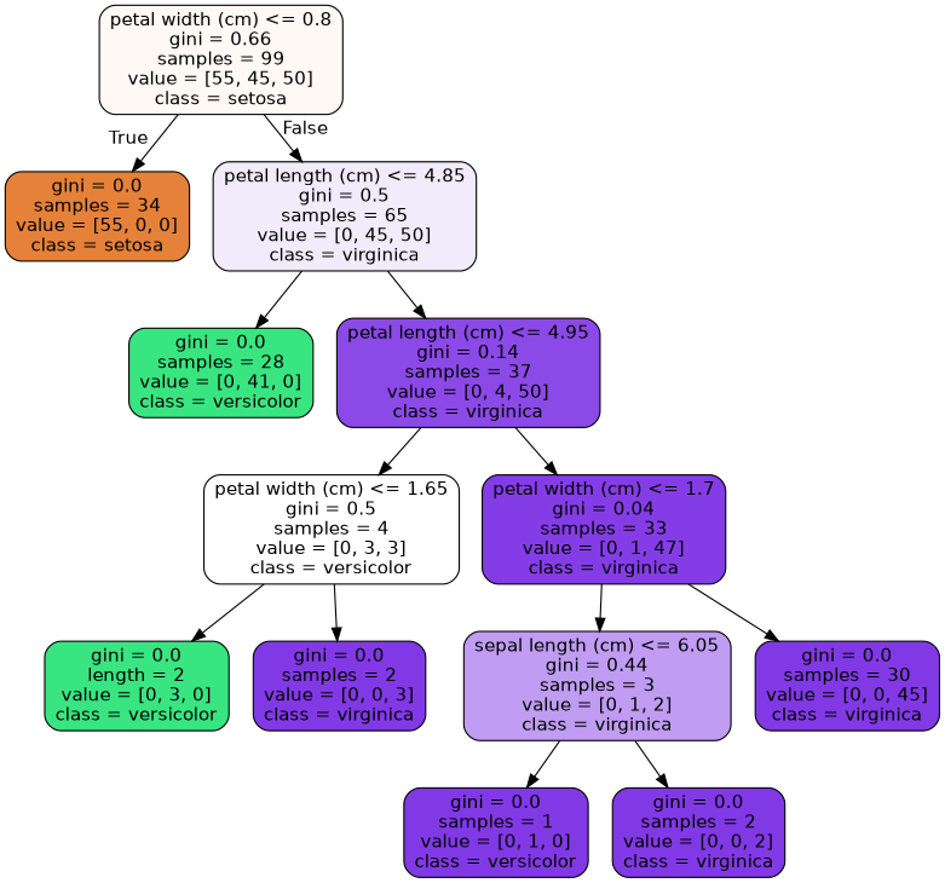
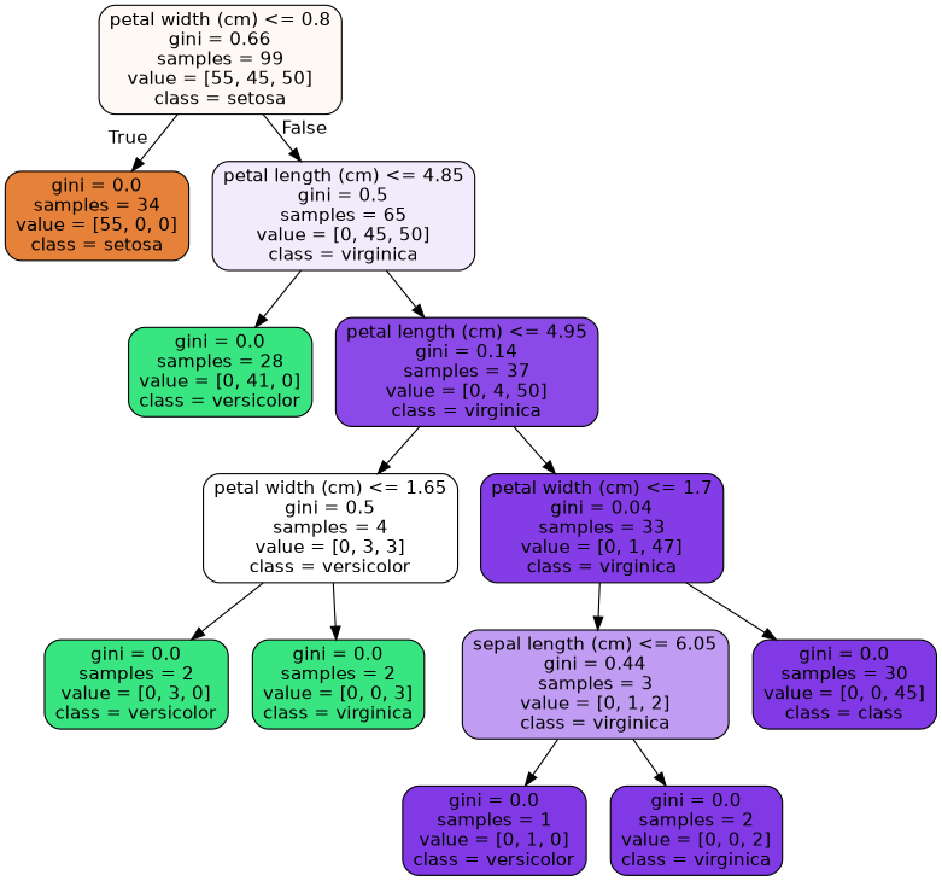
  digraph {
    node [color=black fillcolor="#8139e5" fontname=helvetica shape=box style="filled, rounded"]
    edge [fontname=helvetica]
    n1 [fillcolor="#fef9f5" label="petal width (cm) <= 0.8\ngini = 0.66\nsamples = 99\nvalue = [55, 45, 50]\nclass = setosa"]
    n2 [fillcolor="#e58139" label="gini = 0.0\nsamples = 34\nvalue = [55, 0, 0]\nclass = setosa"]
    n3 [fillcolor="#f2ebfc" label="petal length (cm) <= 4.85\ngini = 0.5\nsamples = 65\nvalue = [0, 45, 50]\nclass = virginica"]
    n4 [fillcolor="#39e581" label="gini = 0.0\nsamples = 28\nvalue = [0, 41, 0]\nclass = versicolor"]
    n5 [fillcolor="#8b49e7" label="petal length (cm) <= 4.95\ngini = 0.14\nsamples = 37\nvalue = [0, 4, 50]\nclass = virginica"]
    n6 [fillcolor="#ffffff" label="petal width (cm) <= 1.65\ngini = 0.5\nsamples = 4\nvalue = [0, 3, 3]\nclass = versicolor"]
    n7 [fillcolor="#843de6" label="petal width (cm) <= 1.7\ngini = 0.04\nsamples = 33\nvalue = [0, 1, 47]\nclass = virginica"]
-   n8 [fillcolor="#39e581" label="gini = 0.0\nlength = 2\nvalue = [0, 3, 0]\nclass = versicolor"]
-   n9 [label="gini = 0.0\nsamples = 2\nvalue = [0, 0, 3]\nclass = virginica"]
+   n8 [fillcolor="#39e581" label="gini = 0.0\nsamples = 2\nvalue = [0, 3, 0]\nclass = versicolor"]
+   n9 [fillcolor="#39e581" label="gini = 0.0\nsamples = 2\nvalue = [0, 0, 3]\nclass = virginica"]
    n10 [fillcolor="#c09cf2" label="sepal length (cm) <= 6.05\ngini = 0.44\nsamples = 3\nvalue = [0, 1, 2]\nclass = virginica"]
-   n11 [label="gini = 0.0\nsamples = 30\nvalue = [0, 0, 45]\nclass = virginica"]
+   n11 [label="gini = 0.0\nsamples = 30\nvalue = [0, 0, 45]\nclass = class"]
    n12 [label="gini = 0.0\nsamples = 1\nvalue = [0, 1, 0]\nclass = versicolor"]
    n13 [label="gini = 0.0\nsamples = 2\nvalue = [0, 0, 2]\nclass = virginica"]
    n1 -> n2 [headlabel=True labelangle=45 labeldistance=2.5]
    n1 -> n3 [headlabel=False labelangle=-45 labeldistance=2.5]
    n3 -> n4
    n3 -> n5
    n5 -> n6
    n5 -> n7
    n6 -> n8
    n6 -> n9
    n7 -> n10
    n7 -> n11
    n10 -> n12
    n10 -> n13
  }
